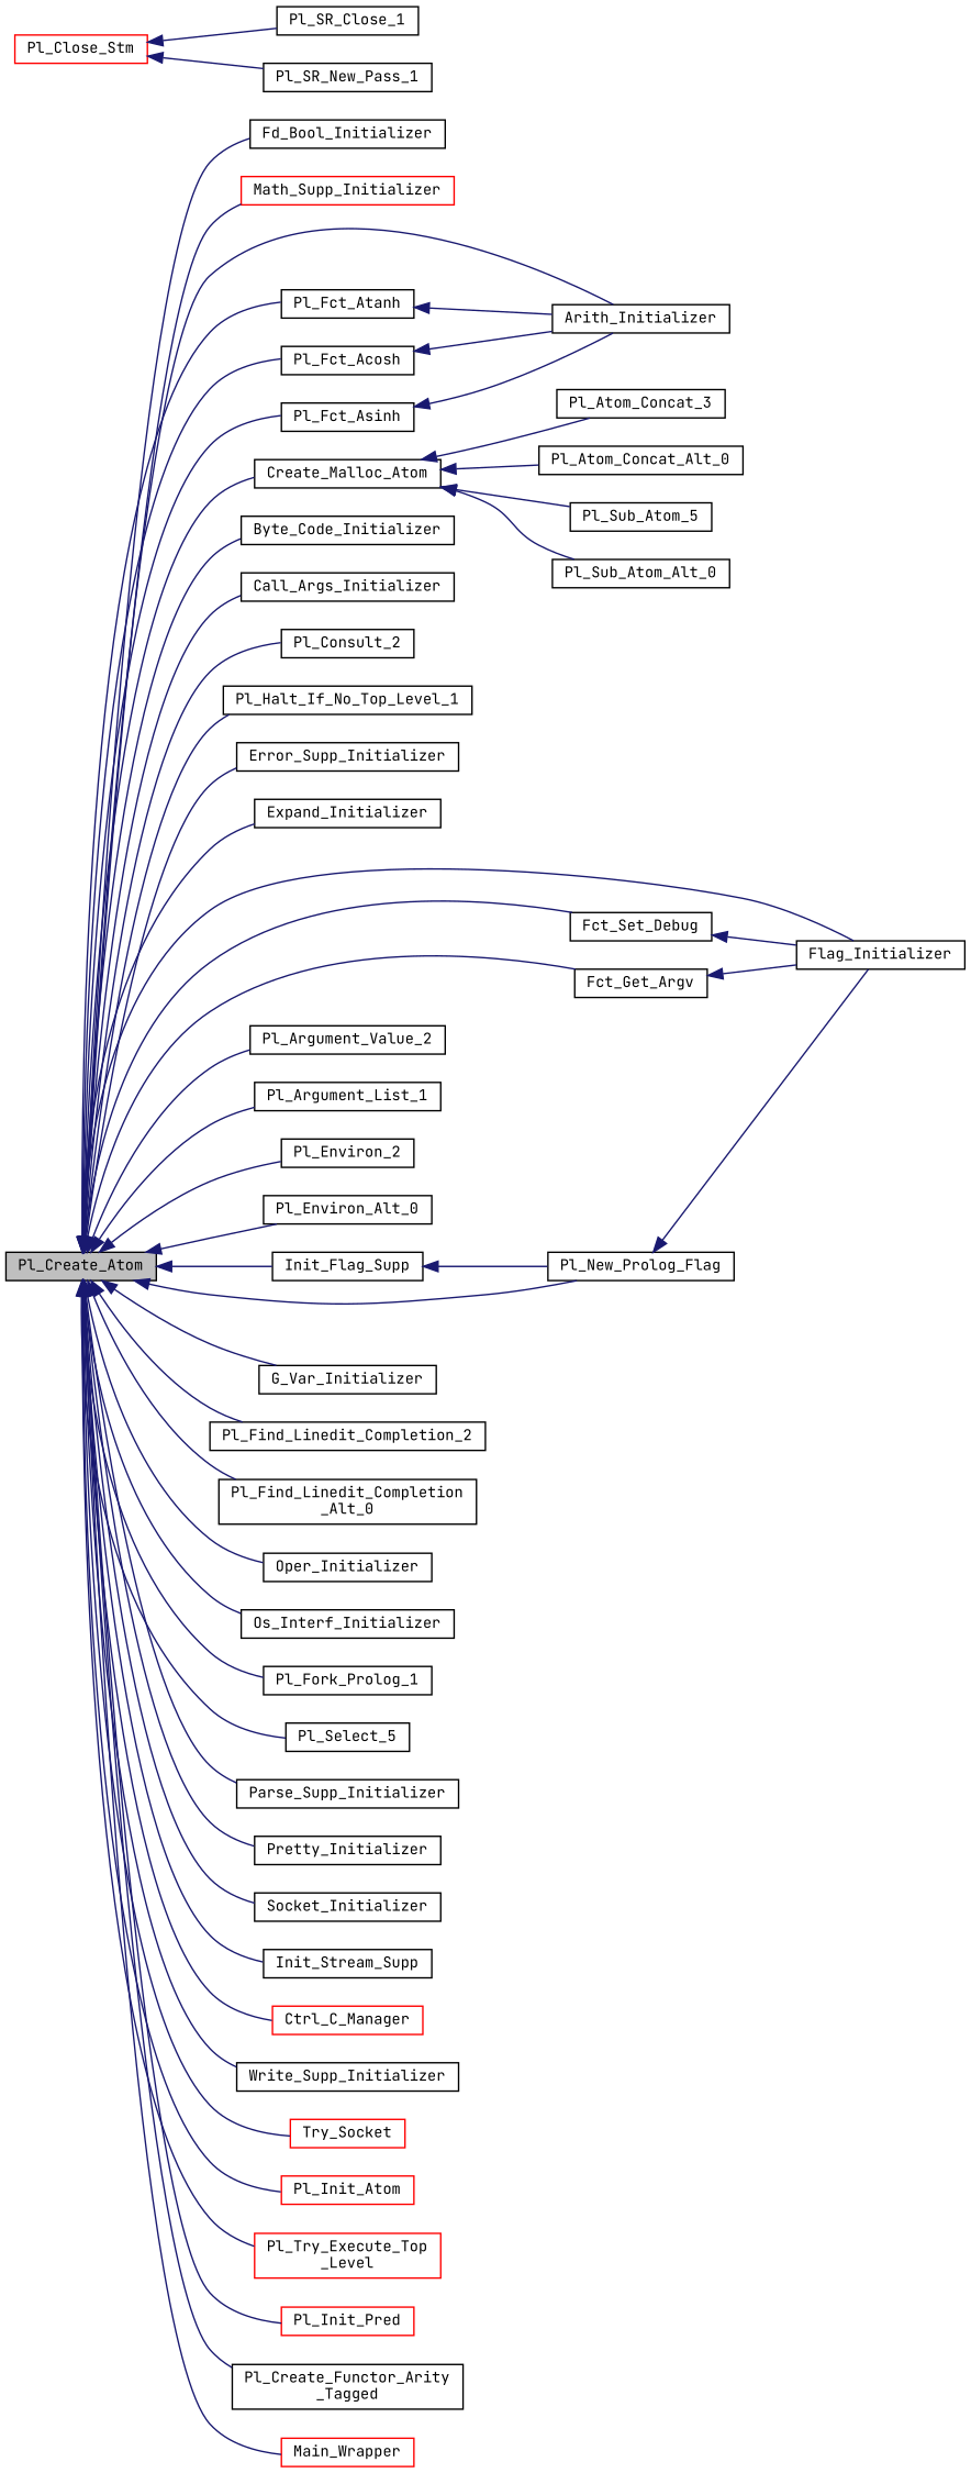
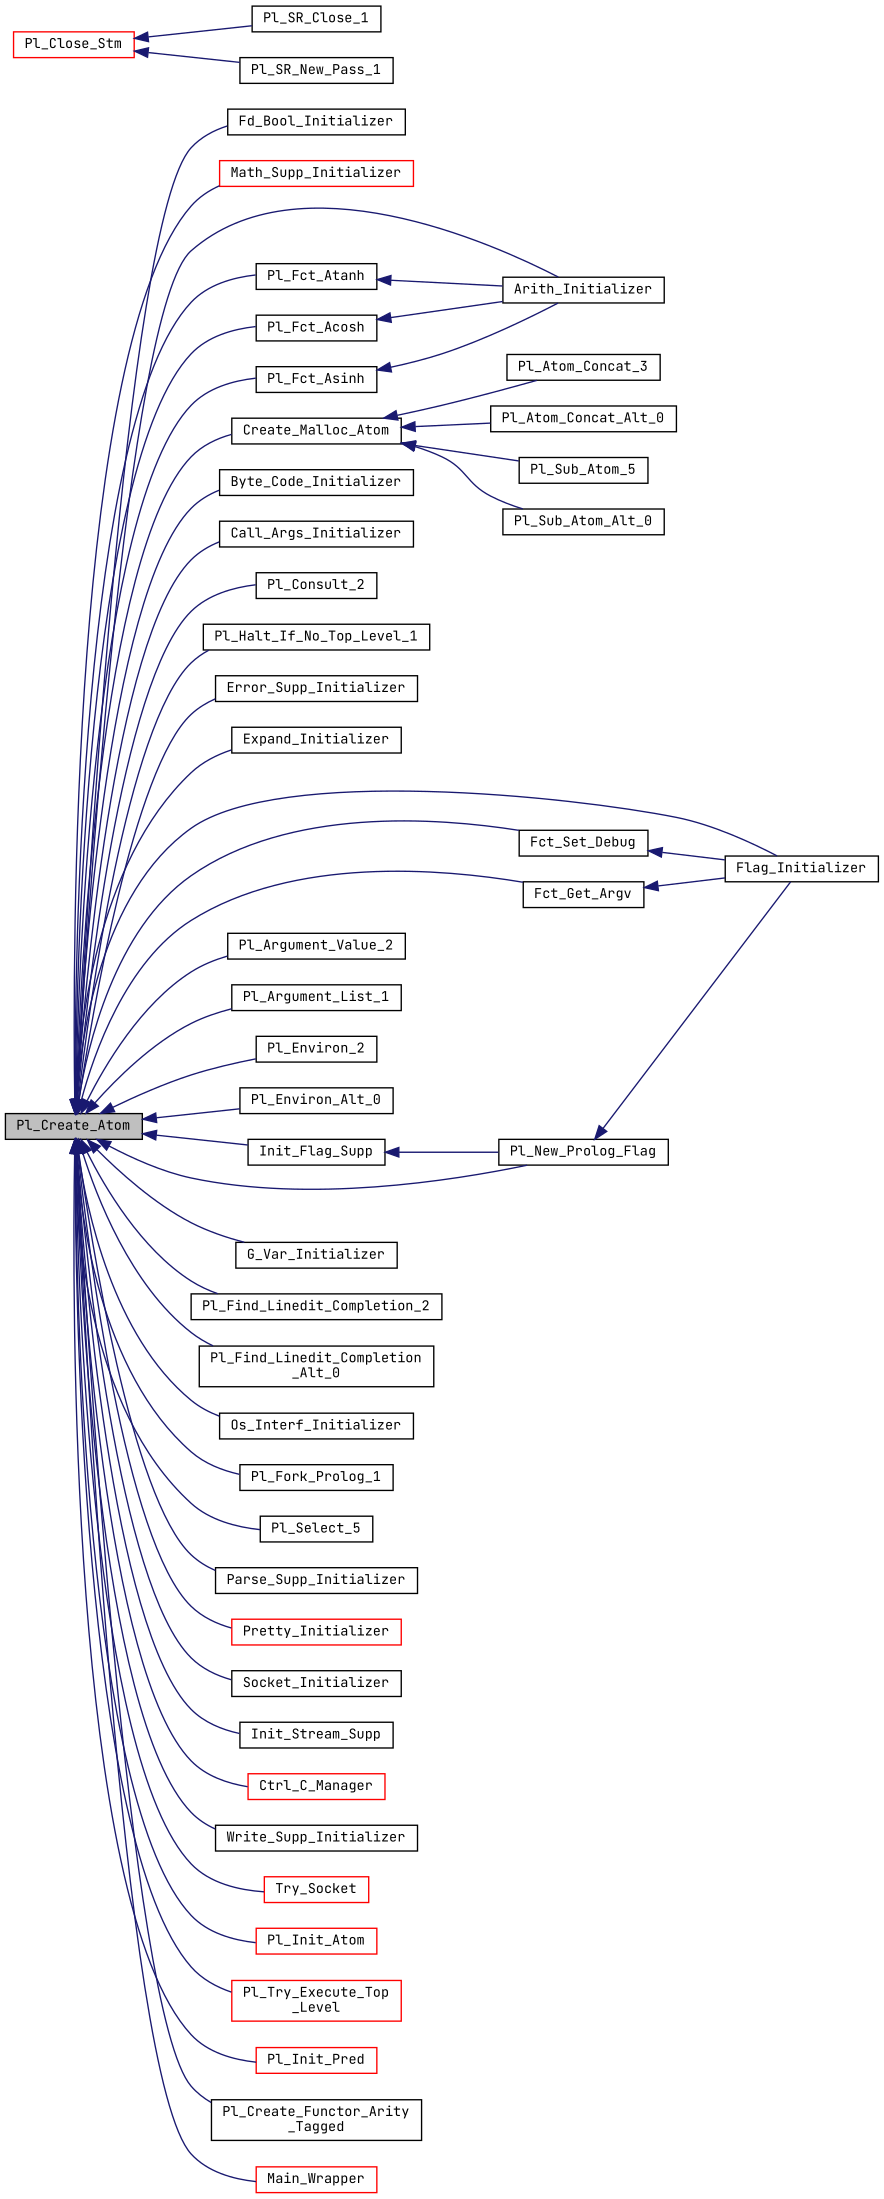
  digraph {
    fontname="JetBrains Mono"
    rankdir=LR
    node [color=black fillcolor=white fontname="JetBrains Mono" fontsize=10 shape=record style=filled]
    edge [color=midnightblue dir=back fontname="JetBrains Mono" fontsize=10 labelfontname=Helvetica labelfontsize=10 style=solid]
    n1 [fillcolor=grey75 fontcolor=black height=0.2 label=Pl_Create_Atom width=0.4]
    n2 [height=0.2 label=Fd_Bool_Initializer width=0.4]
    n3 [color=red height=0.2 label=Math_Supp_Initializer width=0.4]
    n4 [height=0.2 label=Arith_Initializer width=0.4]
    n5 [height=0.2 label=Pl_Fct_Atanh width=0.4]
    n6 [height=0.2 label=Pl_Fct_Acosh width=0.4]
    n7 [height=0.2 label=Pl_Fct_Asinh width=0.4]
    n8 [height=0.2 label=Create_Malloc_Atom width=0.4]
    n9 [height=0.2 label=Byte_Code_Initializer width=0.4]
    n10 [height=0.2 label=Call_Args_Initializer width=0.4]
    n11 [height=0.2 label=Pl_Consult_2 width=0.4]
    n12 [height=0.2 label=Pl_Halt_If_No_Top_Level_1 width=0.4]
    n13 [height=0.2 label=Error_Supp_Initializer width=0.4]
    n14 [height=0.2 label=Expand_Initializer width=0.4]
    n15 [height=0.2 label=Flag_Initializer width=0.4]
    n16 [height=0.2 label=Fct_Set_Debug width=0.4]
    n17 [height=0.2 label=Fct_Get_Argv width=0.4]
    n18 [height=0.2 label=Pl_Argument_Value_2 width=0.4]
    n19 [height=0.2 label=Pl_Argument_List_1 width=0.4]
    n20 [height=0.2 label=Pl_Environ_2 width=0.4]
    n21 [height=0.2 label=Pl_Environ_Alt_0 width=0.4]
    n22 [height=0.2 label=Init_Flag_Supp width=0.4]
    n23 [height=0.2 label=Pl_New_Prolog_Flag width=0.4]
    n24 [height=0.2 label=G_Var_Initializer width=0.4]
    n25 [height=0.2 label=Pl_Find_Linedit_Completion_2 width=0.4]
    n26 [height=0.2 label="Pl_Find_Linedit_Completion\l_Alt_0" width=0.4]
-   n27 [height=0.2 label=Oper_Initializer width=0.4]
    n28 [height=0.2 label=Os_Interf_Initializer width=0.4]
    n29 [height=0.2 label=Pl_Fork_Prolog_1 width=0.4]
    n30 [height=0.2 label=Pl_Select_5 width=0.4]
    n31 [height=0.2 label=Parse_Supp_Initializer width=0.4]
-   n32 [height=0.2 label=Pretty_Initializer width=0.4]
+   n32 [color=red height=0.2 label=Pretty_Initializer width=0.4]
    n33 [height=0.2 label=Socket_Initializer width=0.4]
    n34 [height=0.2 label=Init_Stream_Supp width=0.4]
    n35 [color=red height=0.2 label=Ctrl_C_Manager width=0.4]
    n36 [height=0.2 label=Write_Supp_Initializer width=0.4]
    n37 [color=red height=0.2 label=Try_Socket width=0.4]
    n38 [color=red height=0.2 label=Pl_Init_Atom width=0.4]
    n39 [color=red height=0.2 label="Pl_Try_Execute_Top\l_Level" width=0.4]
    n40 [color=red height=0.2 label=Pl_Init_Pred width=0.4]
    n41 [height=0.2 label="Pl_Create_Functor_Arity\l_Tagged" width=0.4]
    n42 [color=red height=0.2 label=Main_Wrapper width=0.4]
    n43 [height=0.2 label=Pl_Atom_Concat_3 width=0.4]
    n44 [height=0.2 label=Pl_Atom_Concat_Alt_0 width=0.4]
    n45 [height=0.2 label=Pl_Sub_Atom_5 width=0.4]
    n46 [height=0.2 label=Pl_Sub_Atom_Alt_0 width=0.4]
    n47 [color=red height=0.2 label=Pl_Close_Stm width=0.4]
    n48 [height=0.2 label=Pl_SR_Close_1 width=0.4]
    n49 [height=0.2 label=Pl_SR_New_Pass_1 width=0.4]
    n1 -> n2
    n1 -> n3
    n1 -> n4
    n1 -> n5
    n1 -> n6
    n1 -> n7
    n1 -> n8
    n1 -> n9
    n1 -> n10
    n1 -> n11
    n1 -> n12
    n1 -> n13
    n1 -> n14
    n1 -> n15
    n1 -> n16
    n1 -> n17
    n1 -> n18
    n1 -> n19
    n1 -> n20
    n1 -> n21
    n1 -> n22
    n1 -> n23
    n1 -> n24
    n1 -> n25
    n1 -> n26
-   n1 -> n27
    n1 -> n28
    n1 -> n29
    n1 -> n30
    n1 -> n31
    n1 -> n32
    n1 -> n33
    n1 -> n34
    n1 -> n35
    n1 -> n36
    n1 -> n37
    n1 -> n38
    n1 -> n39
    n1 -> n40
    n1 -> n41
    n1 -> n42
    n5 -> n4
    n6 -> n4
    n7 -> n4
    n8 -> n43
    n8 -> n44
    n8 -> n45
    n8 -> n46
    n16 -> n15
    n17 -> n15
    n22 -> n23
    n23 -> n15
    n47 -> n48
    n47 -> n49
  }
